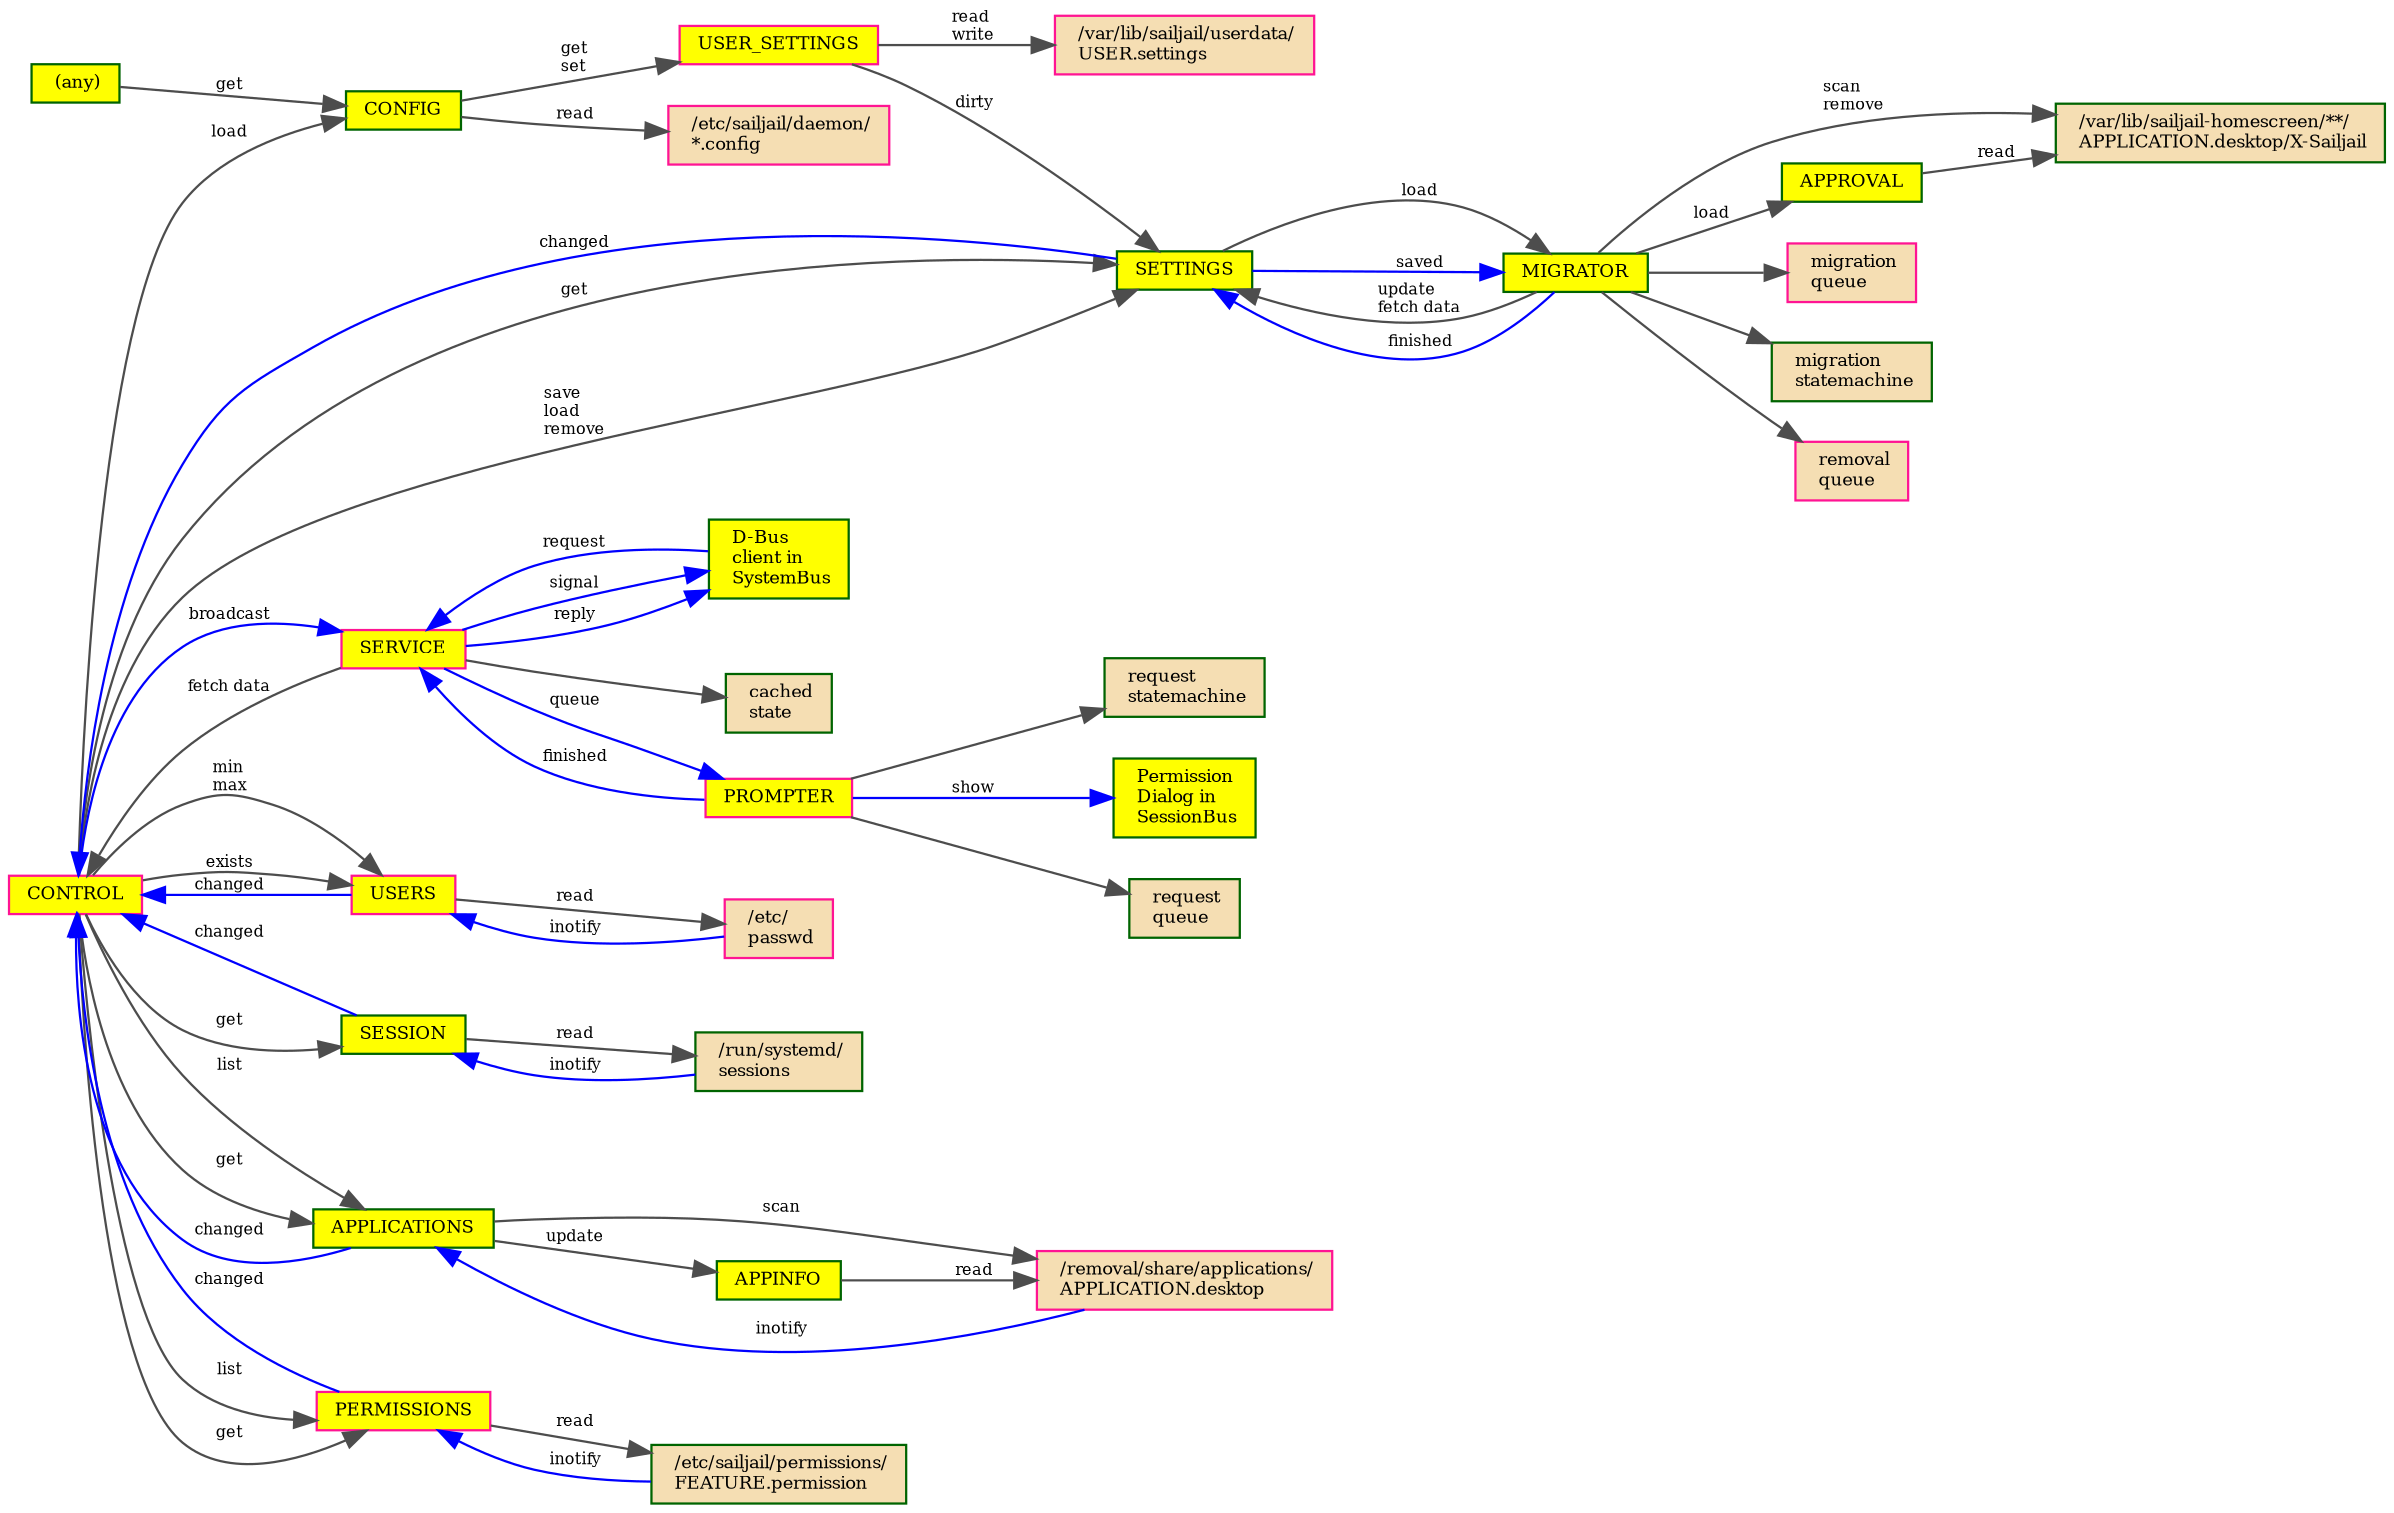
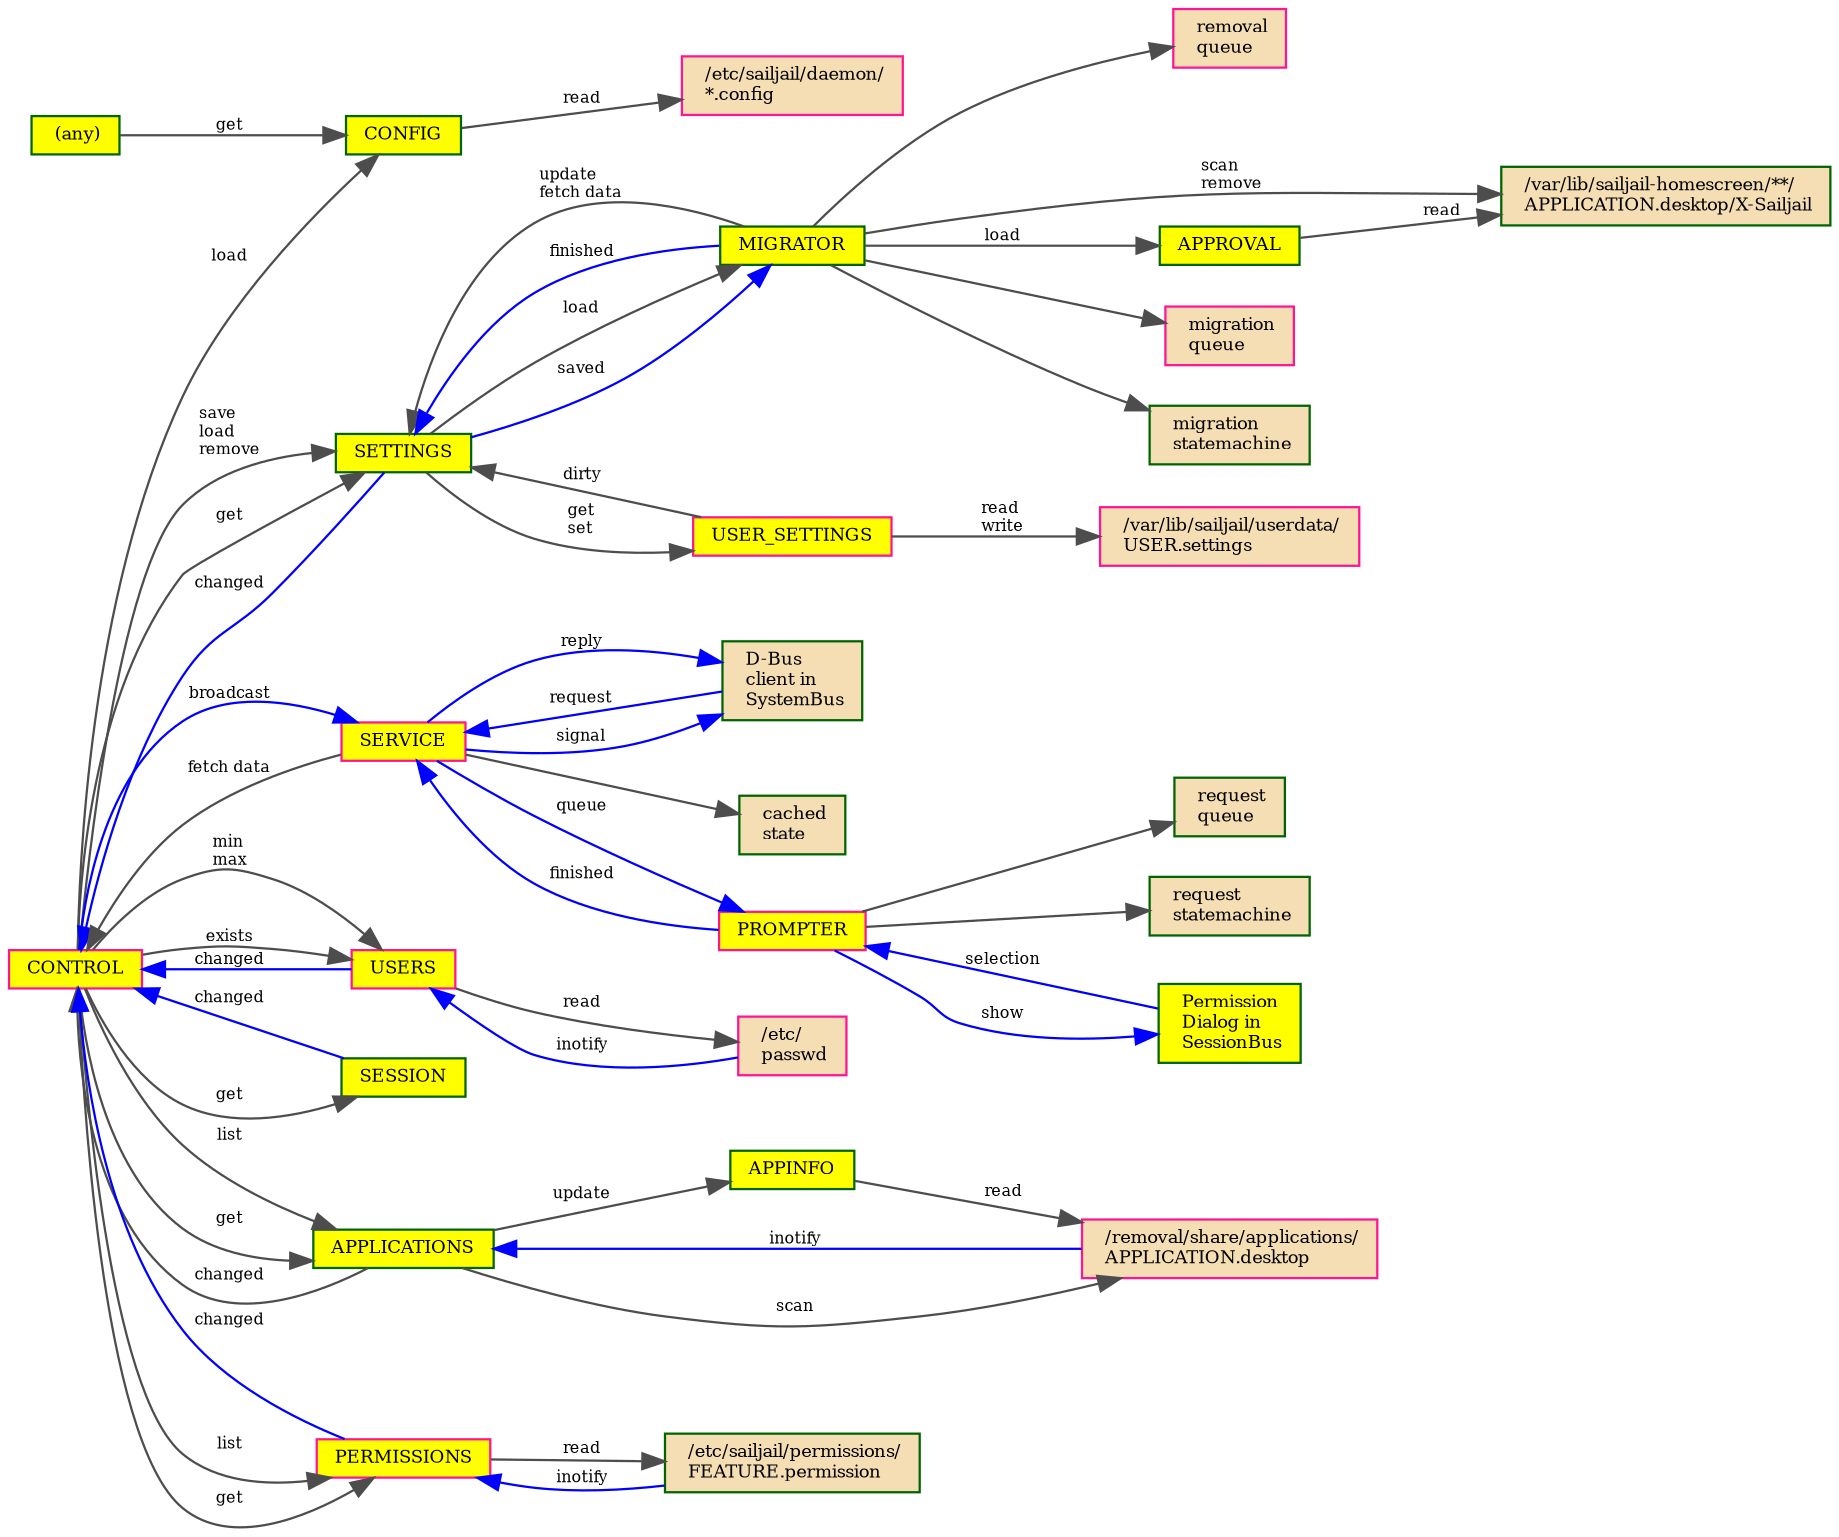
  digraph {
    rankdir=LR
    node [color=darkgreen fillcolor=yellow fontsize=8 shape=box style=filled]
    edge [color=grey30 fontsize=7]
    CONTROL [color=deeppink height=0.001 width=0.001]
    SETTINGS [height=0.001 width=0.001]
    CONFIG [height=0.001 width=0.001]
    SERVICE [color=deeppink height=0.001 width=0.001]
    USERS [color=deeppink height=0.001 width=0.001]
    APPLICATIONS [height=0.001 width=0.001]
    PERMISSIONS [color=deeppink height=0.001 width=0.001]
    SESSION [height=0.001 width=0.001]
    USER_SETTINGS [color=deeppink height=0.001 width=0.001]
    MIGRATOR [height=0.001 width=0.001]
    n11 [color=deeppink fillcolor=wheat height=0.001 label=" /etc/sailjail/daemon/\l *.config\l" width=0.001]
    PROMPTER [color=deeppink height=0.001 width=0.001]
-   n13 [height=0.001 label=" D-Bus\l client in\l SystemBus\l" width=0.001]
+   n13 [fillcolor=wheat height=0.001 label=" D-Bus\l client in\l SystemBus\l" width=0.001]
    n14 [fillcolor=wheat height=0.001 label=" cached\l state\l" width=0.001]
    n15 [color=deeppink fillcolor=wheat height=0.001 label=" /etc/\l passwd\l" width=0.001]
    APPINFO [height=0.001 width=0.001]
    n17 [color=deeppink fillcolor=wheat height=0.001 label=" /removal/share/applications/\l APPLICATION.desktop\l" width=0.001]
    n18 [fillcolor=wheat height=0.001 label=" /etc/sailjail/permissions/\l FEATURE.permission\l" width=0.001]
-   n19 [fillcolor=wheat height=0.001 label=" /run/systemd/\l sessions\l" width=0.001]
    n20 [color=deeppink fillcolor=wheat height=0.001 label=" /var/lib/sailjail/userdata/\l USER.settings\l" width=0.001]
    APPROVAL [height=0.001 width=0.001]
    n22 [color=deeppink fillcolor=wheat height=0.001 label=" migration\l queue\l" width=0.001]
    n23 [fillcolor=wheat height=0.001 label=" migration\l statemachine\l" width=0.001]
    n24 [color=deeppink fillcolor=wheat height=0.001 label=" removal\l queue\l" width=0.001]
    n25 [fillcolor=wheat height=0.001 label=" /var/lib/sailjail-homescreen/**/\l APPLICATION.desktop/X-Sailjail\l" width=0.001]
    n26 [height=0.001 label=" Permission\l Dialog in\l SessionBus\l" width=0.001]
    n27 [fillcolor=wheat height=0.001 label=" request\l queue\l" width=0.001]
    n28 [fillcolor=wheat height=0.001 label=" request\l statemachine\l" width=0.001]
    n29 [height=0.001 label=" (any)\l" width=0.001]
    CONTROL -> SETTINGS [label=" save\l load\l remove\l"]
    CONTROL -> SETTINGS [label=" get\l"]
    CONTROL -> CONFIG [label=" load\l"]
    CONTROL -> SERVICE [color=blue label=" broadcast\l"]
    CONTROL -> USERS [label=" min\l max\l"]
    CONTROL -> USERS [label=" exists\l"]
    CONTROL -> APPLICATIONS [label=" list\l"]
    CONTROL -> APPLICATIONS [label=" get\l"]
    CONTROL -> PERMISSIONS [label=" list\l"]
    CONTROL -> PERMISSIONS [label=" get\l"]
    CONTROL -> SESSION [label=" get\l"]
    SETTINGS -> CONTROL [color=blue label=" changed\l"]
-   CONFIG -> USER_SETTINGS [label=" get\l set\l"]
+   SETTINGS -> USER_SETTINGS [label=" get\l set\l"]
    SETTINGS -> MIGRATOR [label=" load\l"]
    SETTINGS -> MIGRATOR [color=blue label=" saved\l"]
    CONFIG -> n11 [label=" read\l"]
    SERVICE -> CONTROL [label=" fetch data\l"]
    SERVICE -> PROMPTER [color=blue label=" queue\l"]
    SERVICE -> n13 [color=blue label=" signal\l"]
    SERVICE -> n13 [color=blue label=" reply\l"]
    SERVICE -> n14
    USERS -> CONTROL [color=blue label=" changed\l"]
    USERS -> n15 [label=" read\l"]
-   APPLICATIONS -> CONTROL [color=blue label=" changed\l"]
+   APPLICATIONS -> CONTROL [label=" changed\l"]
    APPLICATIONS -> APPINFO [label=" update\l"]
    APPLICATIONS -> n17 [label=" scan\l"]
    PERMISSIONS -> CONTROL [color=blue label=" changed\l"]
    PERMISSIONS -> n18 [label=" read\l"]
    SESSION -> CONTROL [color=blue label=" changed\l"]
-   SESSION -> n19 [label=" read\l"]
    USER_SETTINGS -> SETTINGS [label=" dirty\l"]
    USER_SETTINGS -> n20 [label=" read\l write\l"]
    MIGRATOR -> SETTINGS [label=" update\l fetch data\l"]
    MIGRATOR -> SETTINGS [color=blue label=" finished\l"]
    MIGRATOR -> APPROVAL [label=" load\l"]
    MIGRATOR -> n22
    MIGRATOR -> n23
    MIGRATOR -> n24
    MIGRATOR -> n25 [label=" scan\l remove\l"]
    PROMPTER -> SERVICE [color=blue label=" finished\l"]
    PROMPTER -> n26 [color=blue label=" show\l"]
    PROMPTER -> n27
    PROMPTER -> n28
    n13 -> SERVICE [color=blue label=" request\l"]
    n15 -> USERS [color=blue label=" inotify\l"]
    APPINFO -> n17 [label=" read\l"]
    n17 -> APPLICATIONS [color=blue label=" inotify\l"]
    n18 -> PERMISSIONS [color=blue label=" inotify\l"]
-   n19 -> SESSION [color=blue label=" inotify\l"]
    APPROVAL -> n25 [label=" read\l"]
+   n26 -> PROMPTER [color=blue label=" selection\l"]
    n29 -> CONFIG [label=" get\l"]
  }
